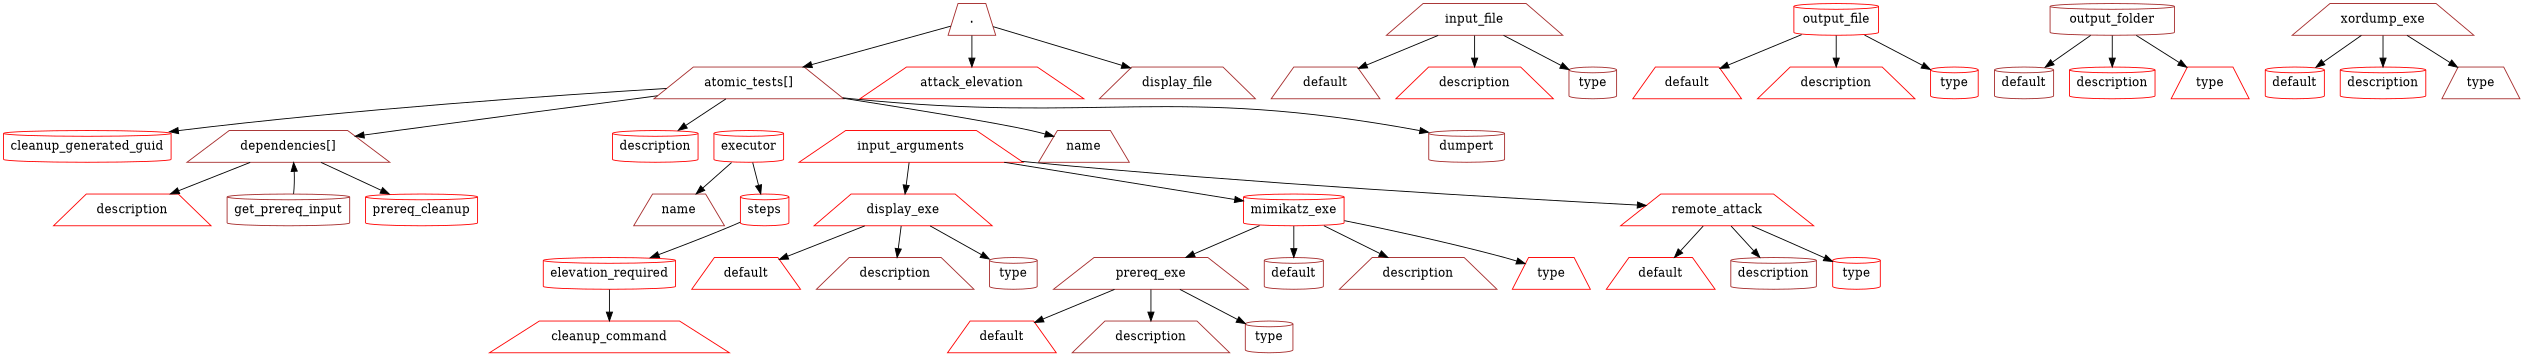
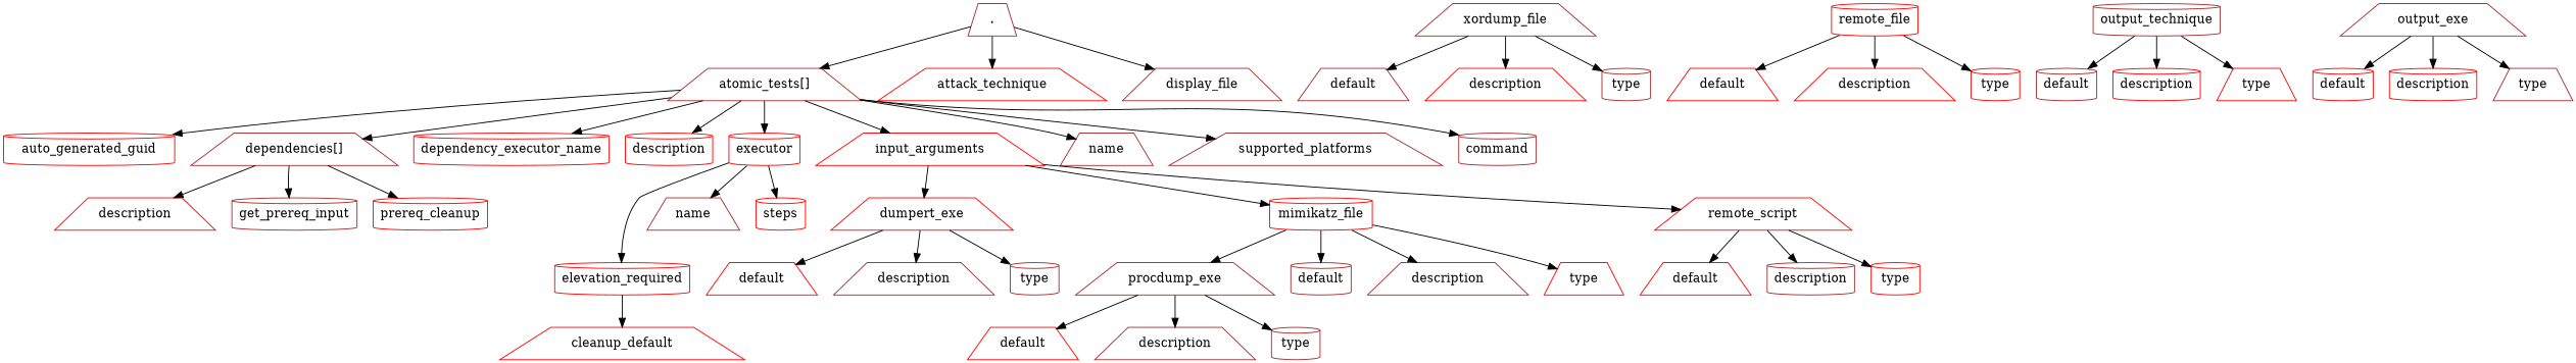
  digraph {
    rankdir=TB
    node [color=red shape=trapezium]
    edge [dir=forward]
    n1 [color=brown label="."]
    n2 [color=brown label="atomic_tests[]"]
-   n3 [label=attack_elevation]
+   n3 [label=attack_technique]
    n4 [color=brown label=display_file]
-   n5 [label=cleanup_generated_guid shape=cylinder]
+   n5 [label=auto_generated_guid shape=cylinder]
    n6 [color=brown label="dependencies[]"]
+   n7 [label=dependency_executor_name shape=cylinder]
    n8 [label=description shape=cylinder]
    n9 [label=executor shape=cylinder]
    n10 [label=input_arguments]
    n11 [color=brown label=name]
-   n13 [color=brown label=dumpert shape=cylinder]
+   n12 [color=brown label=supported_platforms]
+   n13 [color=brown label=command shape=cylinder]
    n14 [label=description]
    n15 [color=brown label=get_prereq_input shape=cylinder]
    n16 [label=prereq_cleanup shape=cylinder]
    n17 [label=elevation_required shape=cylinder]
    n18 [color=brown label=name]
    n19 [label=steps shape=cylinder]
-   n20 [label=display_exe]
-   n21 [label=mimikatz_exe shape=cylinder]
-   n22 [label=remote_attack]
-   n23 [label=cleanup_command]
+   n20 [label=dumpert_exe]
+   n21 [label=mimikatz_file shape=cylinder]
+   n22 [label=remote_script]
+   n23 [label=cleanup_default]
    n24 [label=default]
    n25 [color=brown label=description]
    n26 [color=brown label=type shape=cylinder]
-   n27 [color=brown label=input_file]
+   n27 [color=brown label=xordump_file]
    n28 [color=brown label=default]
    n29 [label=description]
    n30 [color=brown label=type shape=cylinder]
-   n31 [color=brown label=prereq_exe]
+   n31 [color=brown label=procdump_exe]
    n32 [color=brown label=default shape=cylinder]
    n33 [color=brown label=description]
    n34 [label=type]
-   n35 [label=output_file shape=cylinder]
+   n35 [label=remote_file shape=cylinder]
    n36 [label=default]
    n37 [label=description]
    n38 [label=type shape=cylinder]
-   n39 [color=brown label=output_folder shape=cylinder]
+   n39 [color=brown label=output_technique shape=cylinder]
    n40 [color=brown label=default shape=cylinder]
    n41 [label=description shape=cylinder]
    n42 [label=type]
    n43 [label=default]
    n44 [color=brown label=description]
    n45 [color=brown label=type shape=cylinder]
    n46 [label=default]
    n47 [color=brown label=description shape=cylinder]
    n48 [label=type shape=cylinder]
-   n49 [color=brown label=xordump_exe]
+   n49 [color=brown label=output_exe]
    n50 [label=default shape=cylinder]
    n51 [label=description shape=cylinder]
    n52 [color=brown label=type]
    n1 -> n2
    n1 -> n3
    n1 -> n4
    n2 -> n5
    n2 -> n6
+   n2 -> n7
    n2 -> n8
+   n2 -> n9
+   n2 -> n10
    n2 -> n11
+   n2 -> n12
    n2 -> n13
    n6 -> n14
-   n15 -> n6
+   n6 -> n15
    n6 -> n16
-   n19 -> n17
+   n9 -> n17
    n9 -> n18
    n9 -> n19
    n10 -> n20
    n10 -> n21
    n10 -> n22
    n17 -> n23
    n20 -> n24
    n20 -> n25
    n20 -> n26
    n21 -> n31
    n21 -> n32
    n21 -> n33
    n21 -> n34
    n22 -> n46
    n22 -> n47
    n22 -> n48
    n27 -> n28
    n27 -> n29
    n27 -> n30
    n31 -> n43
    n31 -> n44
    n31 -> n45
    n35 -> n36
    n35 -> n37
    n35 -> n38
    n39 -> n40
    n39 -> n41
    n39 -> n42
    n49 -> n50
    n49 -> n51
    n49 -> n52
  }
